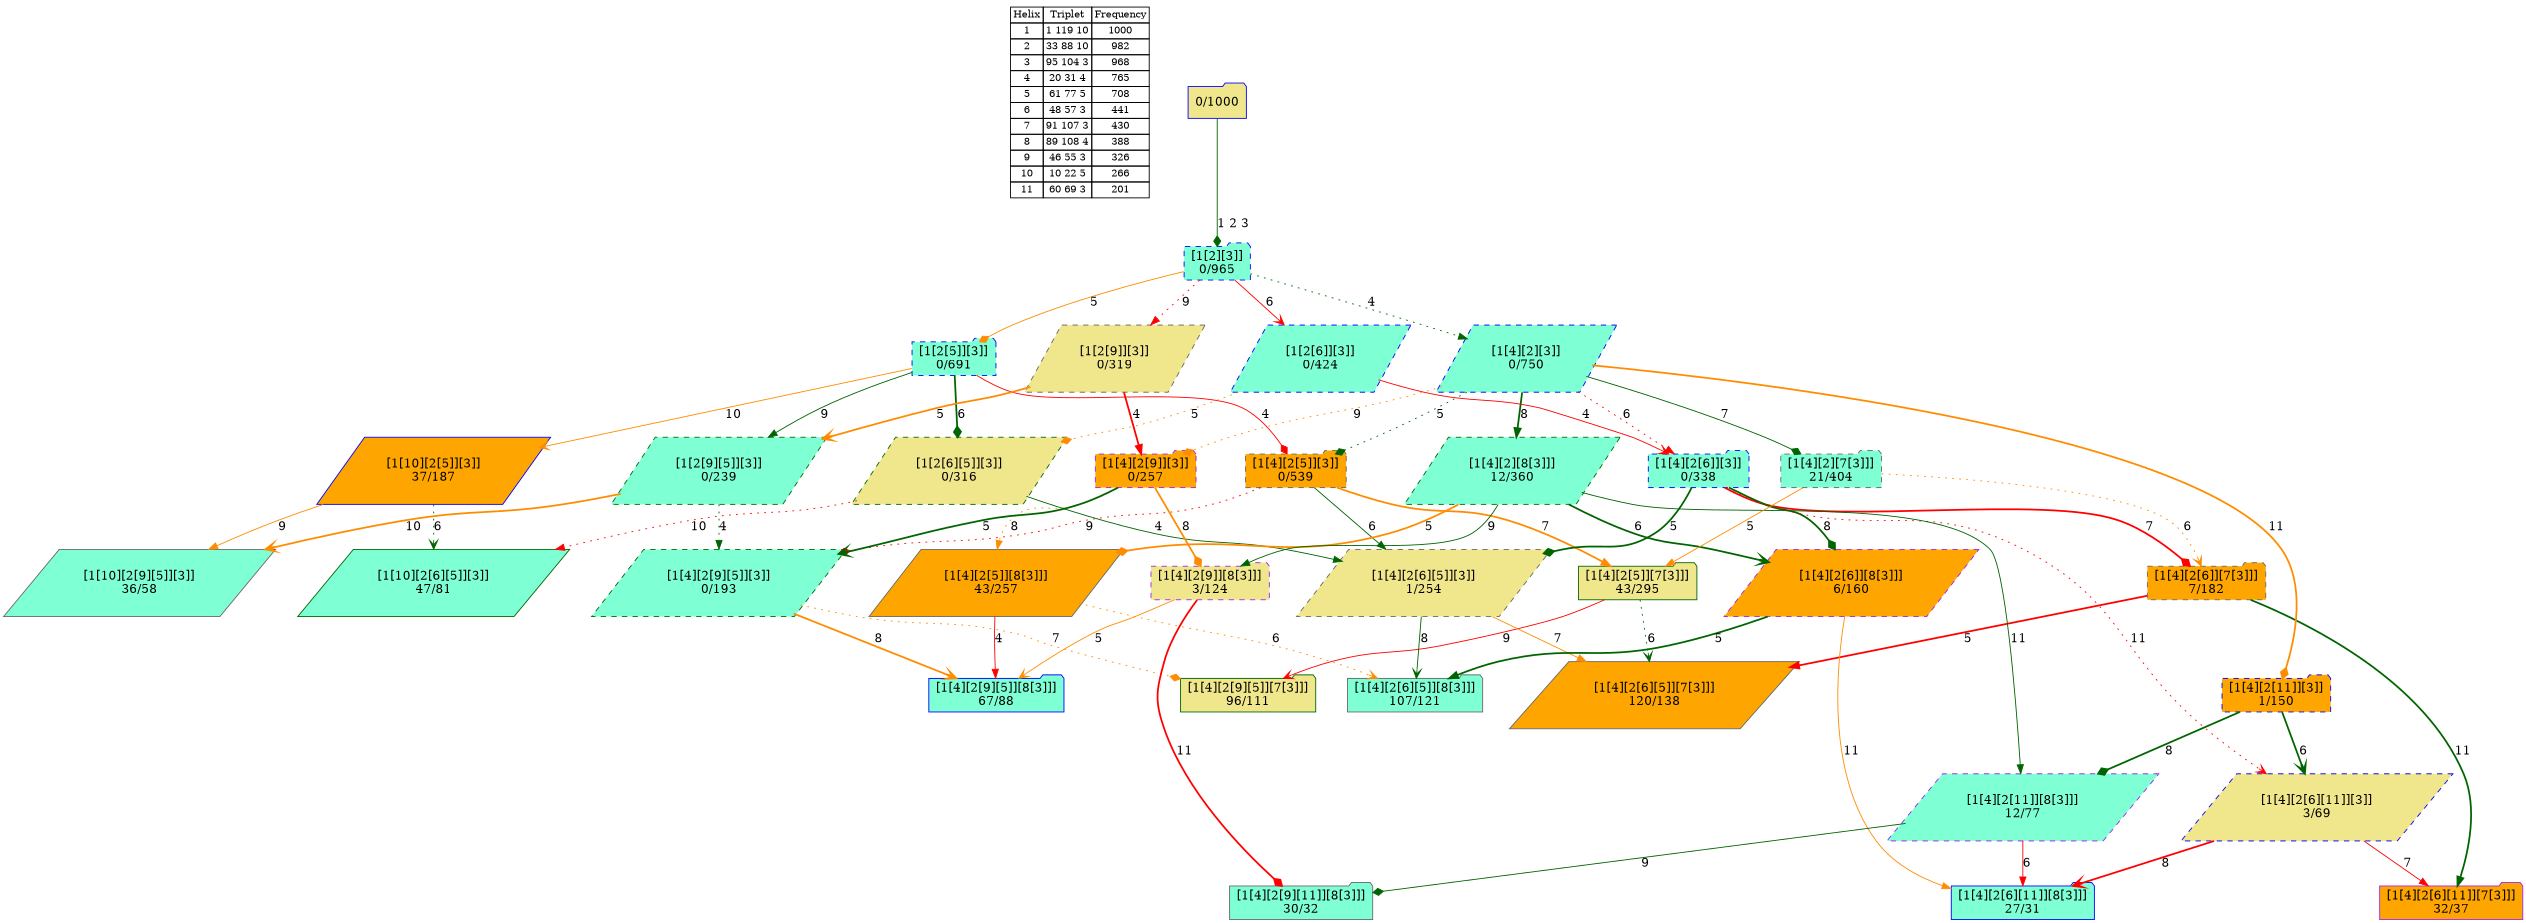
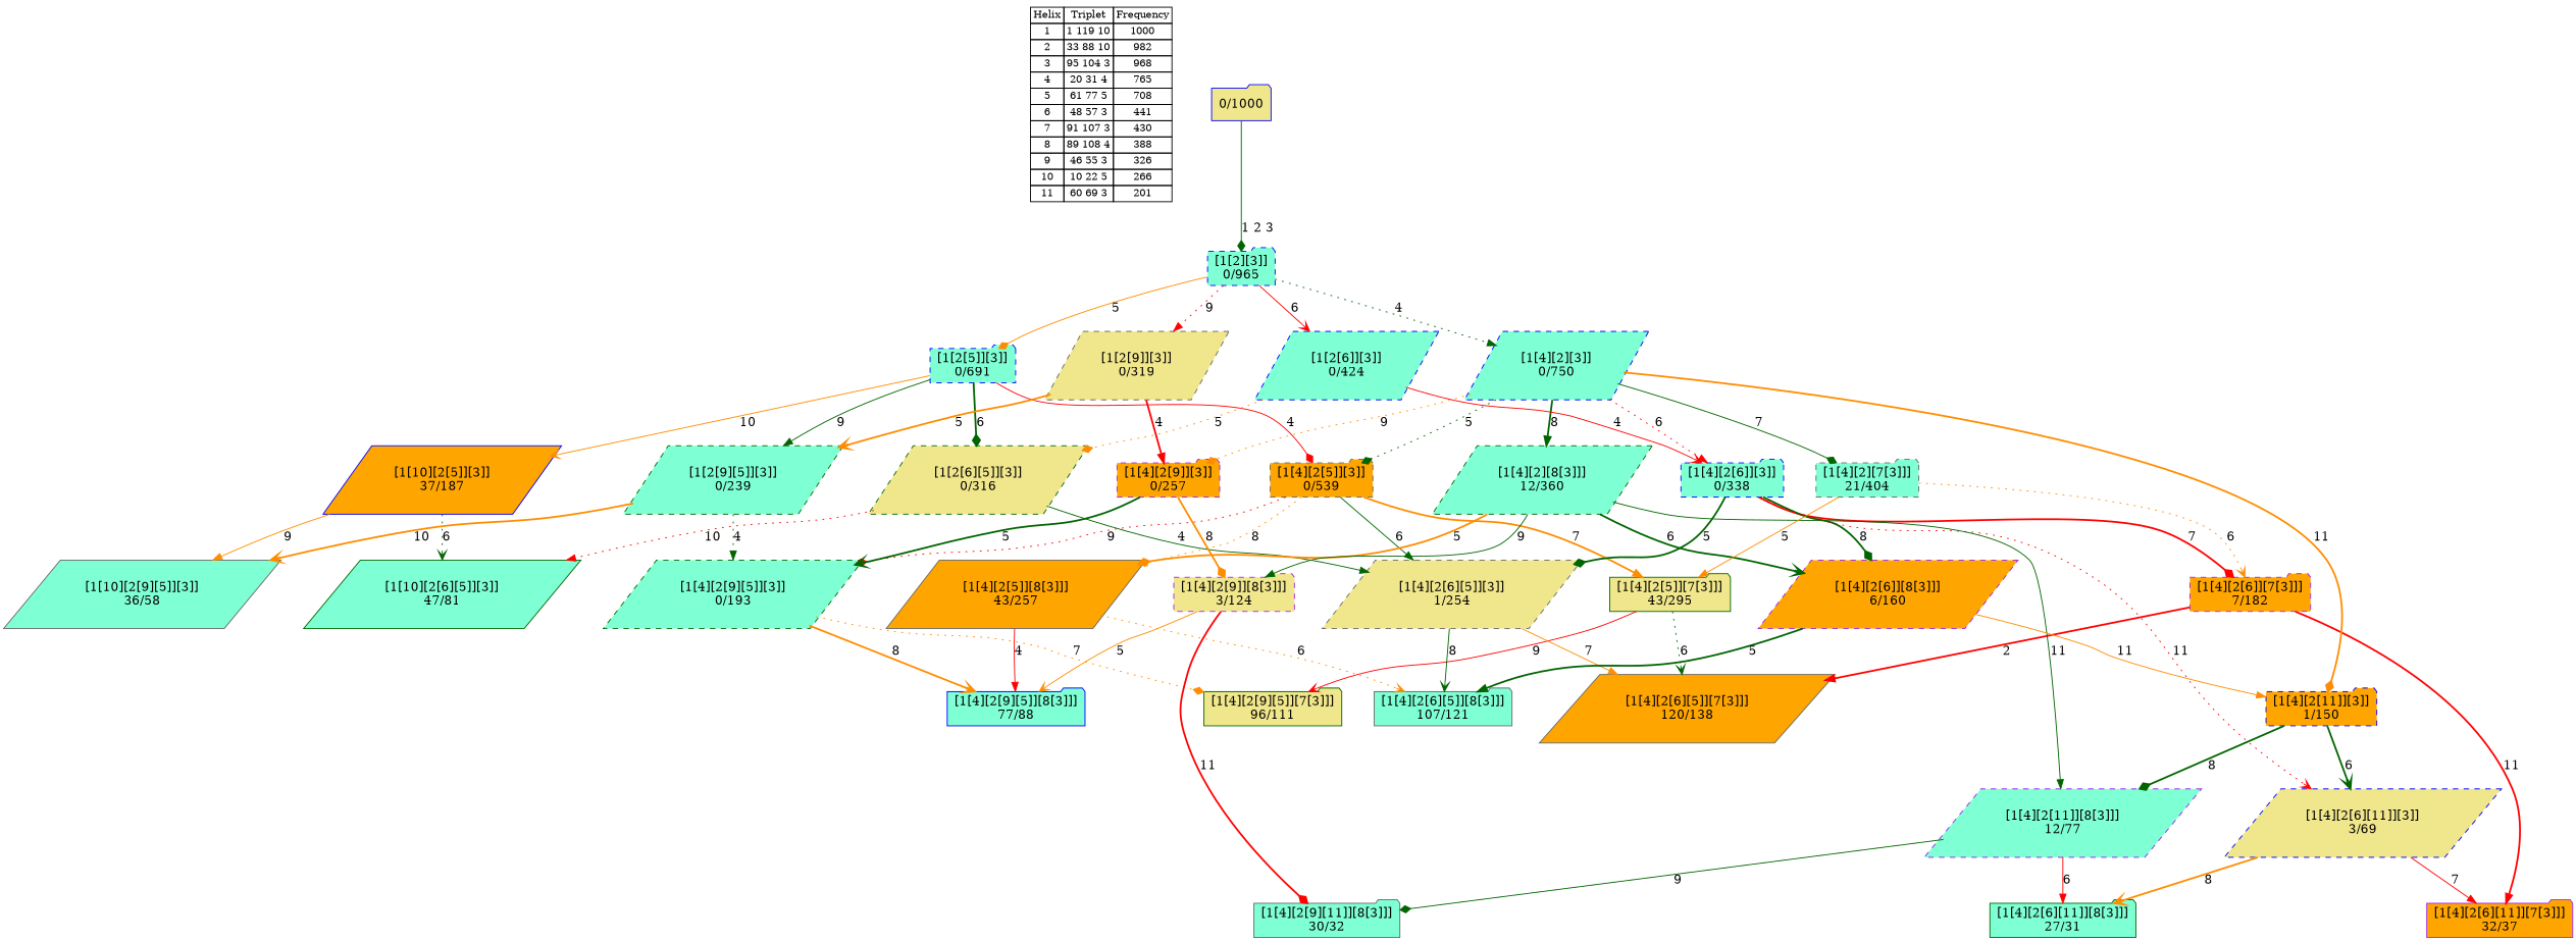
  digraph {
    nodesep=0.5
    node [shape=folder color=blue fillcolor=aquamarine style="dashed,filled"]
    edge [arrowhead=normal color=darkgreen style=solid]
    n1 [fontsize=11 label=< <table border="0" cellborder="1" cellspacing="0"><tr><td>Helix</td><td>Triplet</td><td>Frequency</td></tr> <tr><td>1</td><td>1 119 10</td><td>1000</td></tr> <tr><td>2</td><td>33 88 10</td><td>982</td></tr> <tr><td>3</td><td>95 104 3</td><td>968</td></tr> <tr><td>4</td><td>20 31 4</td><td>765</td></tr> <tr><td>5</td><td>61 77 5</td><td>708</td></tr> <tr><td>6</td><td>48 57 3</td><td>441</td></tr> <tr><td>7</td><td>91 107 3</td><td>430</td></tr> <tr><td>8</td><td>89 108 4</td><td>388</td></tr> <tr><td>9</td><td>46 55 3</td><td>326</td></tr> <tr><td>10</td><td>10 22 5</td><td>266</td></tr> <tr><td>11</td><td>60 69 3</td><td>201</td></tr> </table>> shape=plaintext color="" fillcolor="" style=""]
    n2 [color=gray40 fillcolor=orange label="[1[4][2[6][5]][7[3]]]\n120/138" shape=parallelogram style=filled]
    n3 [color=gray40 label="[1[4][2[6][5]][8[3]]]\n107/121" style=filled]
    n4 [color=darkgreen fillcolor=khaki label="[1[4][2[9][5]][7[3]]]\n96/111" style=filled]
-   n5 [label="[1[4][2[9][5]][8[3]]]\n67/88" style=filled]
+   n5 [label="[1[4][2[9][5]][8[3]]]\n77/88" style=filled]
    n6 [color=darkgreen label="[1[10][2[6][5]][3]]\n47/81" shape=parallelogram style=filled]
    n7 [color=darkgreen fillcolor=khaki label="[1[4][2[5]][7[3]]]\n43/295" style=filled]
    n8 [color=gray40 fillcolor=orange label="[1[4][2[5]][8[3]]]\n43/257" shape=parallelogram style=filled]
    n9 [fillcolor=orange label="[1[10][2[5]][3]]\n37/187" shape=parallelogram style=filled]
    n10 [color=gray40 label="[1[10][2[9][5]][3]]\n36/58" shape=parallelogram style=filled]
    n11 [color=purple fillcolor=orange label="[1[4][2[6][11]][7[3]]]\n32/37" style=filled]
    n12 [color=gray40 label="[1[4][2[9][11]][8[3]]]\n30/32" style=filled]
-   n13 [label="[1[4][2[6][11]][8[3]]]\n27/31" style=filled]
+   n13 [color=darkgreen label="[1[4][2[6][11]][8[3]]]\n27/31" style=filled]
    n14 [color=gray40 fillcolor=khaki label="[1[4][2[6][5]][3]]\n1/254" shape=parallelogram]
    n15 [color=gray40 fillcolor=orange label="[1[4][2[5]][3]]\n0/539"]
    n16 [color=darkgreen label="[1[4][2[9][5]][3]]\n0/193" shape=parallelogram]
    n17 [color=darkgreen fillcolor=khaki label="[1[2[6][5]][3]]\n0/316" shape=parallelogram]
    n18 [label="[1[2[5]][3]]\n0/691"]
    n19 [color=darkgreen label="[1[2[9][5]][3]]\n0/239" shape=parallelogram]
-   n20 [color=gray40 fillcolor=orange label="[1[4][2[6]][7[3]]]\n7/182"]
+   n20 [color=purple fillcolor=orange label="[1[4][2[6]][7[3]]]\n7/182"]
    n21 [label="[1[4][2][3]]\n0/750" shape=parallelogram]
    n22 [label="[1[4][2[6]][3]]\n0/338"]
    n23 [color=darkgreen label="[1[4][2][8[3]]]\n12/360" shape=parallelogram]
    n24 [color=gray40 label="[1[4][2][7[3]]]\n21/404"]
    n25 [color=purple fillcolor=orange label="[1[4][2[9]][3]]\n0/257"]
    n26 [fillcolor=orange label="[1[4][2[11]][3]]\n1/150"]
    n27 [color=purple fillcolor=orange label="[1[4][2[6]][8[3]]]\n6/160" shape=parallelogram]
    n28 [fillcolor=khaki label="[1[4][2[6][11]][3]]\n3/69" shape=parallelogram]
    n29 [color=purple fillcolor=khaki label="[1[4][2[9]][8[3]]]\n3/124"]
    n30 [color=purple label="[1[4][2[11]][8[3]]]\n12/77" shape=parallelogram]
    n31 [label="[1[2[6]][3]]\n0/424" shape=parallelogram]
    n32 [label="[1[2][3]]\n0/965"]
    n33 [color=gray40 fillcolor=khaki label="[1[2[9]][3]]\n0/319" shape=parallelogram]
    n34 [fillcolor=khaki label="0/1000" style=filled]
    n7 -> n2 [arrowhead=vee label="6 " style=dotted]
    n7 -> n4 [arrowhead=vee color=red label="9 "]
    n8 -> n3 [arrowhead=vee color=darkorange label="6 " style=dotted]
    n8 -> n5 [color=red label="4 "]
    n9 -> n6 [arrowhead=vee label="6 " style=dotted]
    n9 -> n10 [color=darkorange label="9 "]
    n14 -> n2 [color=darkorange label="7 "]
    n14 -> n3 [arrowhead=vee label="8 "]
    n15 -> n7 [color=darkorange label="7 " style=bold]
-   n25 -> n8 [color=darkorange label="8 " style=dotted]
+   n15 -> n8 [color=darkorange label="8 " style=dotted]
    n15 -> n14 [label="6 "]
    n15 -> n16 [arrowhead=diamond color=red label="9 " style=dotted]
    n16 -> n4 [arrowhead=diamond color=darkorange label="7 " style=dotted]
    n16 -> n5 [arrowhead=vee color=darkorange label="8 " style=bold]
    n17 -> n6 [color=red label="10 " style=dotted]
    n17 -> n14 [label="4 "]
    n18 -> n9 [arrowhead=vee color=darkorange label="10 "]
    n18 -> n15 [arrowhead=diamond color=red label="4 "]
    n18 -> n17 [arrowhead=diamond label="6 " style=bold]
    n18 -> n19 [label="9 "]
    n19 -> n10 [arrowhead=vee color=darkorange label="10 " style=bold]
    n19 -> n16 [label="4 " style=dotted]
-   n20 -> n2 [color=red label="5 " style=bold]
-   n20 -> n11 [label="11 " style=bold]
+   n20 -> n2 [color=red label="2 " style=bold]
+   n20 -> n11 [color=red label="11 " style=bold]
    n21 -> n15 [arrowhead=diamond label="5 " style=dotted]
    n21 -> n22 [color=red label="6 " style=dotted]
    n21 -> n23 [label="8 " style=bold]
    n21 -> n24 [arrowhead=diamond label="7 "]
    n21 -> n25 [arrowhead=diamond color=darkorange label="9 " style=dotted]
    n21 -> n26 [arrowhead=diamond color=darkorange label="11 " style=bold]
    n22 -> n14 [arrowhead=diamond label="5 " style=bold]
    n22 -> n20 [arrowhead=diamond color=red label="7 " style=bold]
    n22 -> n27 [arrowhead=diamond label="8 " style=bold]
    n22 -> n28 [arrowhead=vee color=red label="11 " style=dotted]
    n23 -> n8 [arrowhead=diamond color=darkorange label="5 " style=bold]
    n23 -> n27 [arrowhead=vee label="6 " style=bold]
    n23 -> n29 [label="9 "]
    n23 -> n30 [label="11 "]
    n24 -> n7 [color=darkorange label="5 "]
    n24 -> n20 [arrowhead=vee color=darkorange label="6 " style=dotted]
    n25 -> n16 [arrowhead=vee label="5 " style=bold]
    n25 -> n29 [arrowhead=diamond color=darkorange label="8 " style=bold]
    n26 -> n28 [arrowhead=vee label="6 " style=bold]
    n26 -> n30 [arrowhead=diamond label="8 " style=bold]
    n27 -> n3 [label="5 " style=bold]
-   n27 -> n13 [color=darkorange label="11 "]
+   n27 -> n26 [color=darkorange label="11 "]
    n28 -> n11 [color=red label="7 "]
-   n28 -> n13 [arrowhead=vee color=red label="8 " style=bold]
+   n28 -> n13 [arrowhead=vee color=darkorange label="8 " style=bold]
    n29 -> n5 [arrowhead=vee color=darkorange label="5 "]
    n29 -> n12 [arrowhead=diamond color=red label="11 " style=bold]
    n30 -> n12 [arrowhead=diamond label="9 "]
    n30 -> n13 [color=red label="6 "]
    n31 -> n17 [arrowhead=diamond color=darkorange label="5 " style=dotted]
    n31 -> n22 [arrowhead=vee color=red label="4 "]
    n32 -> n18 [arrowhead=diamond color=darkorange label="5 "]
    n32 -> n21 [label="4 " style=dotted]
    n32 -> n31 [arrowhead=vee color=red label="6 "]
    n32 -> n33 [color=red label="9 " style=dotted]
    n33 -> n19 [arrowhead=vee color=darkorange label="5 " style=bold]
    n33 -> n25 [color=red label="4 " style=bold]
    n34 -> n32 [arrowhead=diamond label="1 2 3 "]
  }
